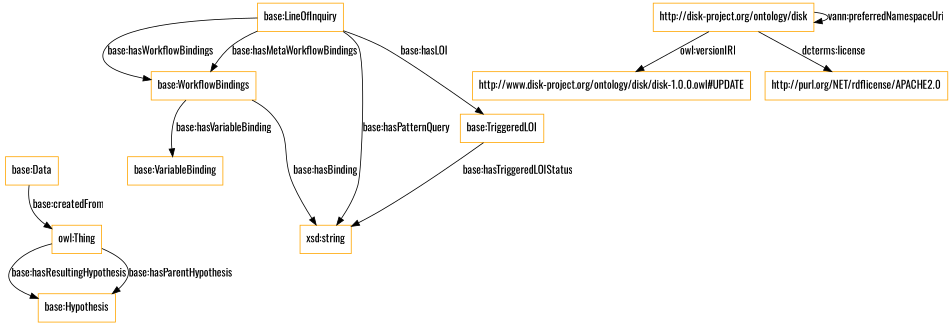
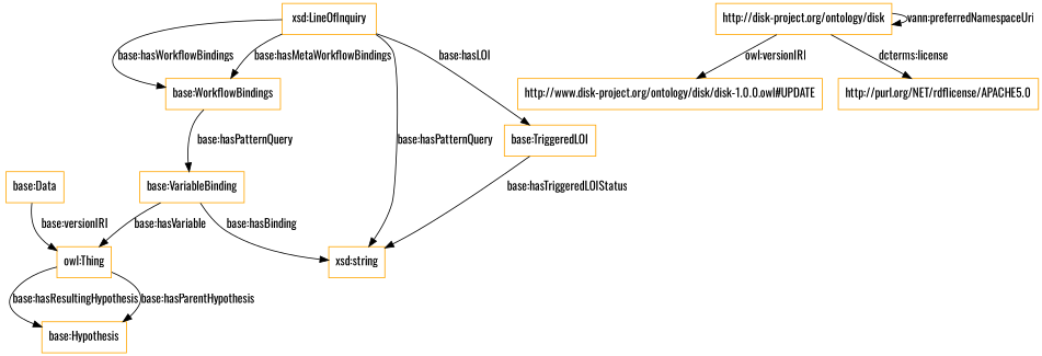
  digraph {
    fontname=Oswald
    rankdir=TB
    node [color=orange fontname=Oswald shape=rectangle]
    edge [fontname=Oswald]
    "base:WorkflowBindings"
    "base:VariableBinding"
    "owl:Thing"
    "xsd:string"
    "base:Hypothesis"
    "base:TriggeredLOI"
-   "base:LineOfInquiry"
+   "base:LineOfInquiry" [label="xsd:LineOfInquiry"]
    "base:Data"
    "http://disk-project.org/ontology/disk"
    "http://www.disk-project.org/ontology/disk/disk-1.0.0.owl#UPDATE"
-   "http://purl.org/NET/rdflicense/APACHE2.0"
-   "base:WorkflowBindings" -> "base:VariableBinding" [label="base:hasVariableBinding"]
-   "base:WorkflowBindings" -> "xsd:string" [label="base:hasBinding"]
+   "http://purl.org/NET/rdflicense/APACHE2.0" [label="http://purl.org/NET/rdflicense/APACHE5.0"]
+   "base:WorkflowBindings" -> "base:VariableBinding" [label="base:hasPatternQuery"]
+   "base:VariableBinding" -> "owl:Thing" [label="base:hasVariable"]
+   "base:VariableBinding" -> "xsd:string" [label="base:hasBinding"]
    "owl:Thing" -> "base:Hypothesis" [label="base:hasResultingHypothesis"]
    "owl:Thing" -> "base:Hypothesis" [label="base:hasParentHypothesis"]
    "base:TriggeredLOI" -> "xsd:string" [label="base:hasTriggeredLOIStatus"]
    "base:LineOfInquiry" -> "base:WorkflowBindings" [label="base:hasWorkflowBindings"]
    "base:LineOfInquiry" -> "base:WorkflowBindings" [label="base:hasMetaWorkflowBindings"]
    "base:LineOfInquiry" -> "xsd:string" [label="base:hasPatternQuery"]
    "base:LineOfInquiry" -> "base:TriggeredLOI" [label="base:hasLOI"]
-   "base:Data" -> "owl:Thing" [label="base:createdFrom"]
+   "base:Data" -> "owl:Thing" [label="base:versionIRI"]
    "http://disk-project.org/ontology/disk" -> "http://disk-project.org/ontology/disk" [label="vann:preferredNamespaceUri"]
    "http://disk-project.org/ontology/disk" -> "http://www.disk-project.org/ontology/disk/disk-1.0.0.owl#UPDATE" [label="owl:versionIRI"]
    "http://disk-project.org/ontology/disk" -> "http://purl.org/NET/rdflicense/APACHE2.0" [label="dcterms:license"]
  }
